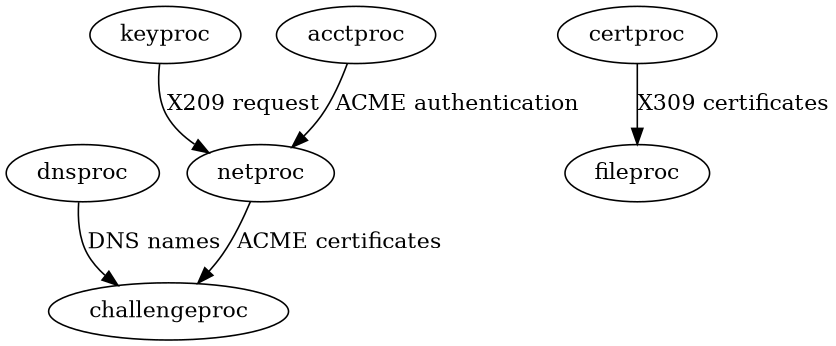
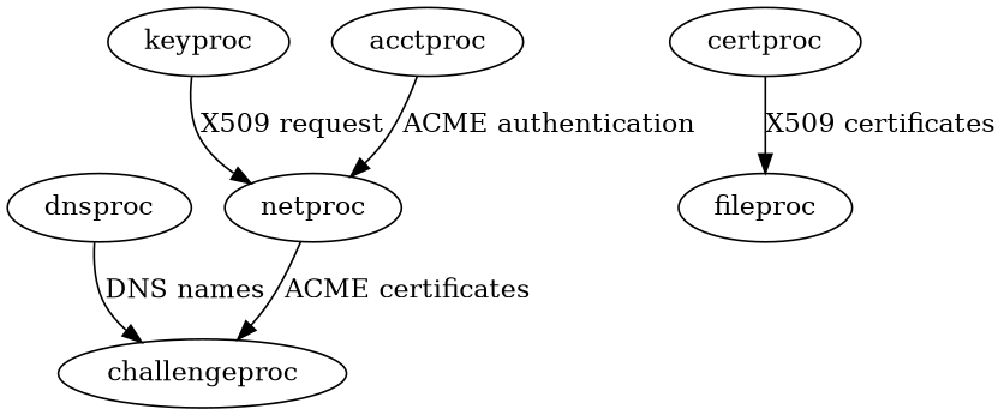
  digraph {
    fontname="DejaVu Serif"
    node [fontname="DejaVu Serif"]
    edge [fontname="DejaVu Serif"]
    n1 [label=dnsproc]
    n2 [label=challengeproc]
    n3 [label=netproc]
    n4 [label=fileproc]
    n5 [label=certproc]
    n6 [label=keyproc]
    n7 [label=acctproc]
    n1 -> n2 [label="DNS names"]
    n3 -> n2 [label="ACME certificates"]
-   n5 -> n4 [label="X309 certificates"]
-   n6 -> n3 [label="X209 request"]
+   n5 -> n4 [label="X509 certificates"]
+   n6 -> n3 [label="X509 request"]
    n7 -> n3 [label="ACME authentication"]
  }
